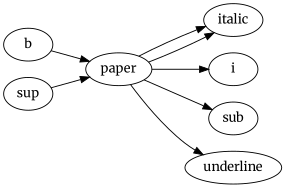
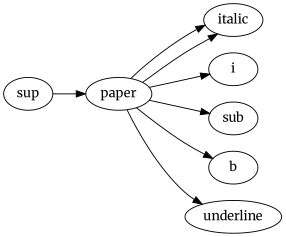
  digraph {
    fontname=Merriweather
    rankdir=LR
    node [fontname=Merriweather]
    edge [fontname=Merriweather]
    n1 [label=paper]
    n2 [label=italic]
    n3 [label=i]
    n4 [label=sub]
    n5 [label=b]
    n6 [label=underline]
    n7 [label=sup]
    n1 -> n2
    n1 -> n2
    n1 -> n3
    n1 -> n4
-   n5 -> n1
+   n1 -> n5
    n1 -> n6
    n7 -> n1
  }
